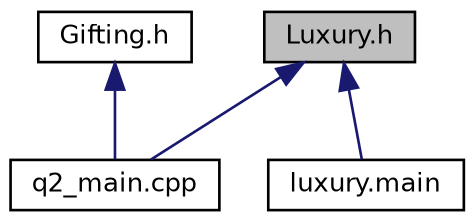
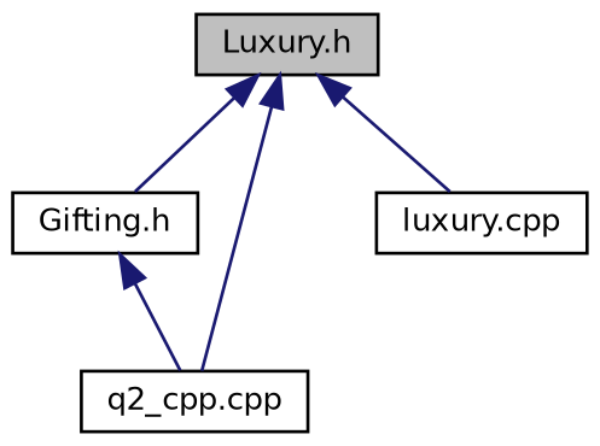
  digraph {
    node [color=black fillcolor=white fontname=Helvetica fontsize=10 shape=record style=filled]
    edge [color=midnightblue dir=back fontname=Helvetica fontsize=10 labelfontname=Helvetica labelfontsize=10 style=solid]
    n1 [fillcolor=grey75 fontcolor=black height=0.2 label="Luxury.h" width=0.4]
    n2 [height=0.2 label="Gifting.h" width=0.4]
-   n3 [height=0.2 label="q2_main.cpp" width=0.4]
-   n4 [height=0.2 label="luxury.main" width=0.4]
+   n3 [height=0.2 label="q2_cpp.cpp" width=0.4]
+   n4 [height=0.2 label="luxury.cpp" width=0.4]
+   n1 -> n2
    n1 -> n3
    n1 -> n4
    n2 -> n3
  }
